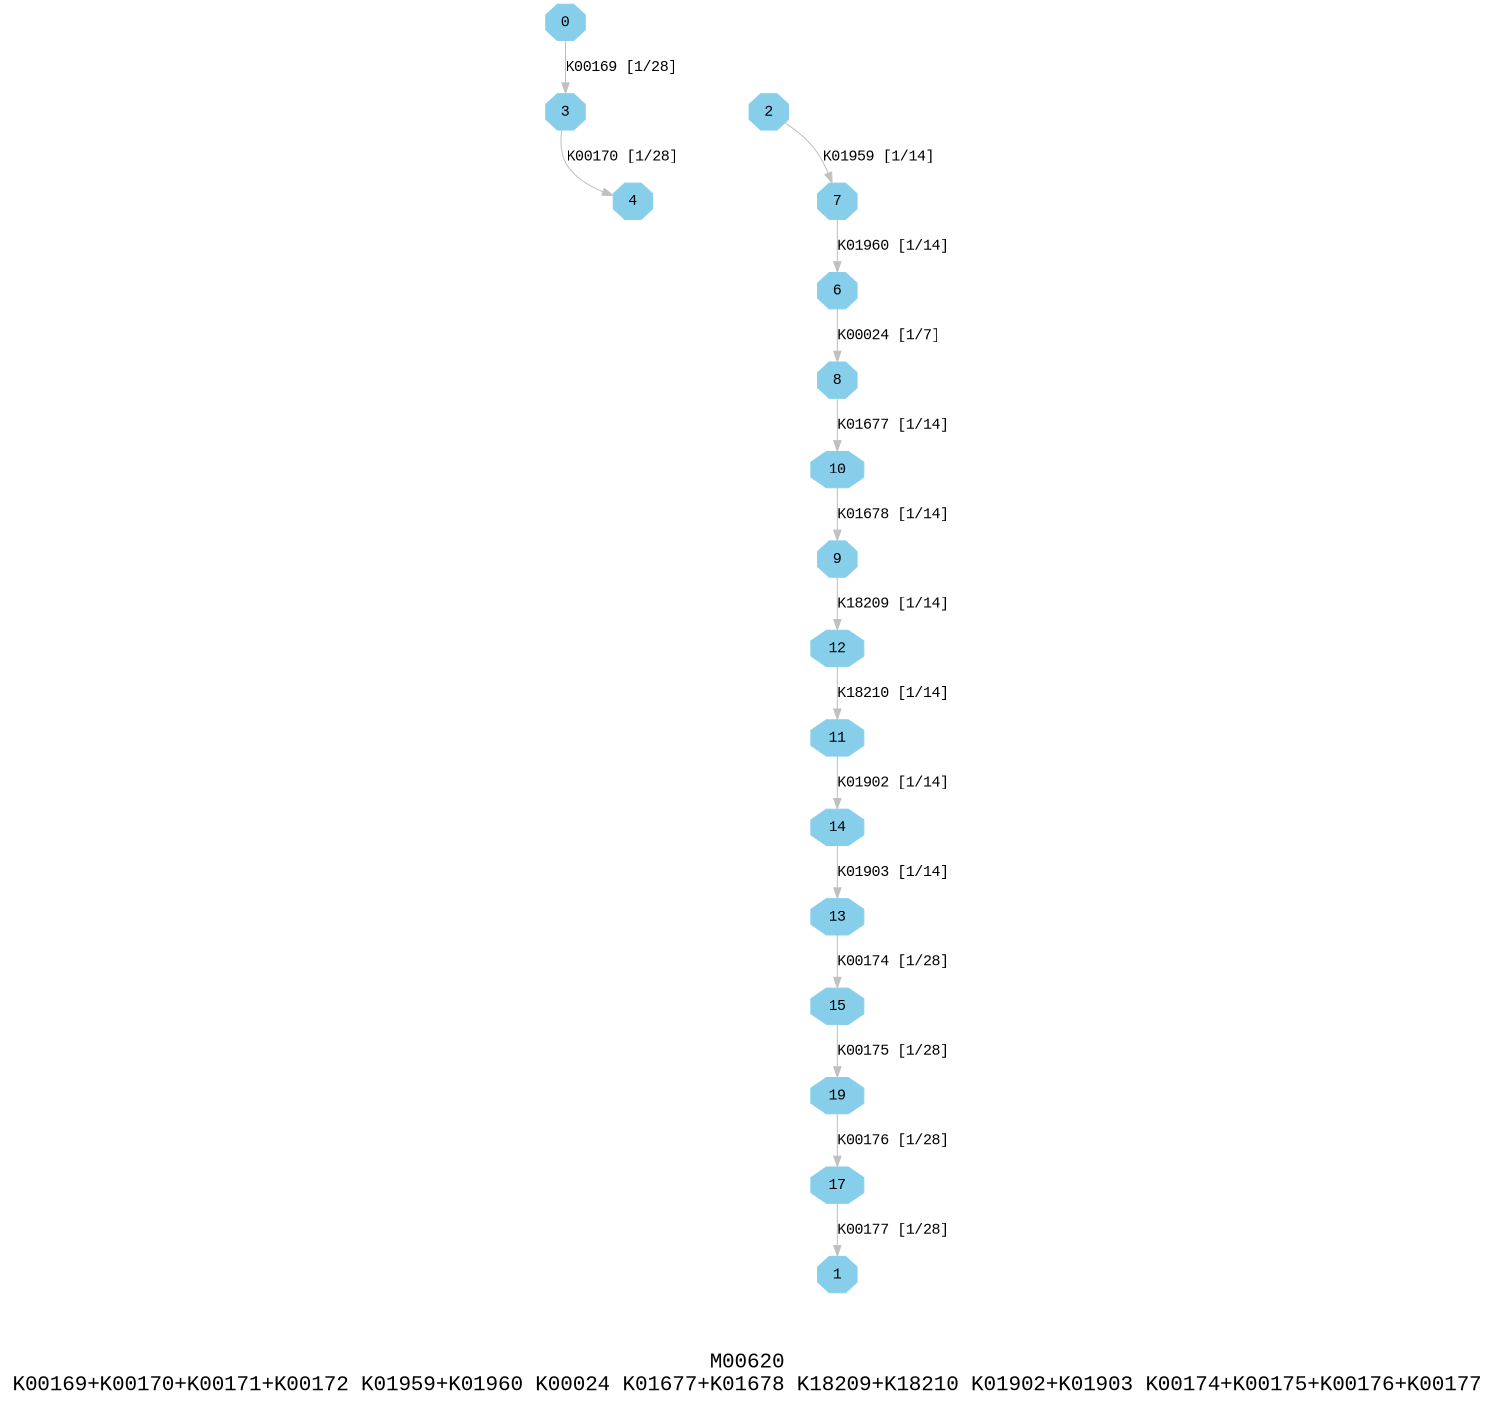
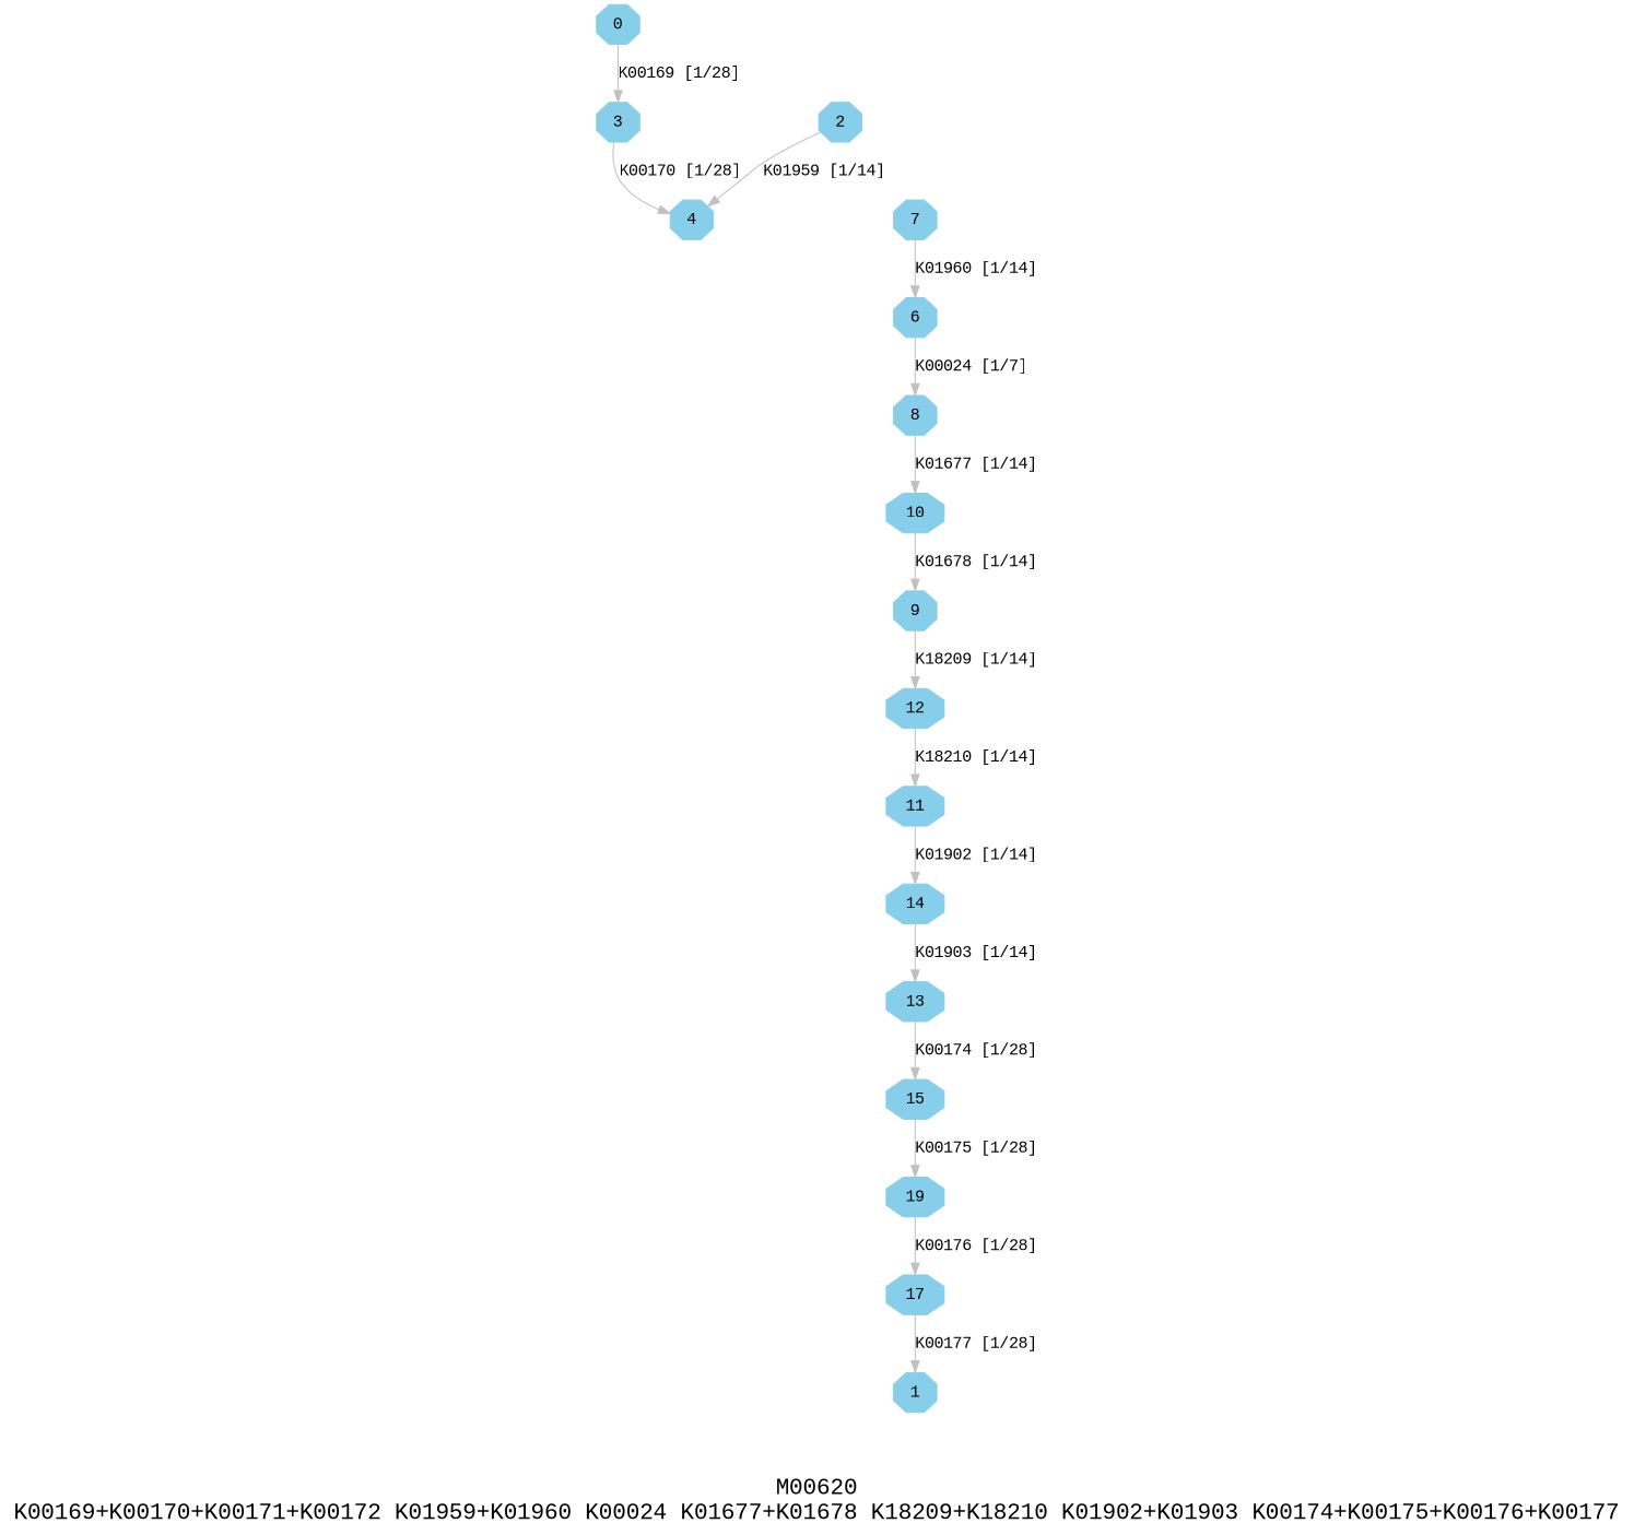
  digraph {
    fontname="Liberation Mono"
    fontsize=20
    label="M00620\nK00169+K00170+K00171+K00172 K01959+K01960 K00024 K01677+K01678 K18209+K18210 K01902+K01903 K00174+K00175+K00176+K00177"
    node [color=skyblue fontname="Liberation Mono" shape=octagon style=filled]
    edge [color=grey fontname="Liberation Mono"]
    0 [height=.3 width=.3]
    1 [height=.3 width=.3]
    2 [height=.3 width=.3]
    3 [height=.3 width=.3]
    4 [height=.3 width=.3]
    6 [height=.3 width=.3]
    7 [height=.3 width=.3]
    8 [height=.3 width=.3]
    9 [height=.3 width=.3]
    10 [height=.3 width=.3]
    11 [height=.3 width=.3]
    12 [height=.3 width=.3]
    13 [height=.3 width=.3]
    14 [height=.3 width=.3]
    15 [height=.3 width=.3]
    n16 [height=.3 label=19 width=.3]
    17 [height=.3 width=.3]
    subgraph sub_1 {
      0
      1
      2
      3
      4
      6
      7
      8
      9
      10
      11
      12
      13
      14
      15
      n16
      17
    }
    0 -> 3 [label="K00169 [1/28]"]
-   2 -> 7 [label="K01959 [1/14]"]
+   2 -> 4 [label="K01959 [1/14]"]
    3 -> 4 [label="K00170 [1/28]"]
    6 -> 8 [label="K00024 [1/7]"]
    7 -> 6 [label="K01960 [1/14]"]
    8 -> 10 [label="K01677 [1/14]"]
    9 -> 12 [label="K18209 [1/14]"]
    10 -> 9 [label="K01678 [1/14]"]
    11 -> 14 [label="K01902 [1/14]"]
    12 -> 11 [label="K18210 [1/14]"]
    13 -> 15 [label="K00174 [1/28]"]
    14 -> 13 [label="K01903 [1/14]"]
    15 -> n16 [label="K00175 [1/28]"]
    n16 -> 17 [label="K00176 [1/28]"]
    17 -> 1 [label="K00177 [1/28]"]
  }
